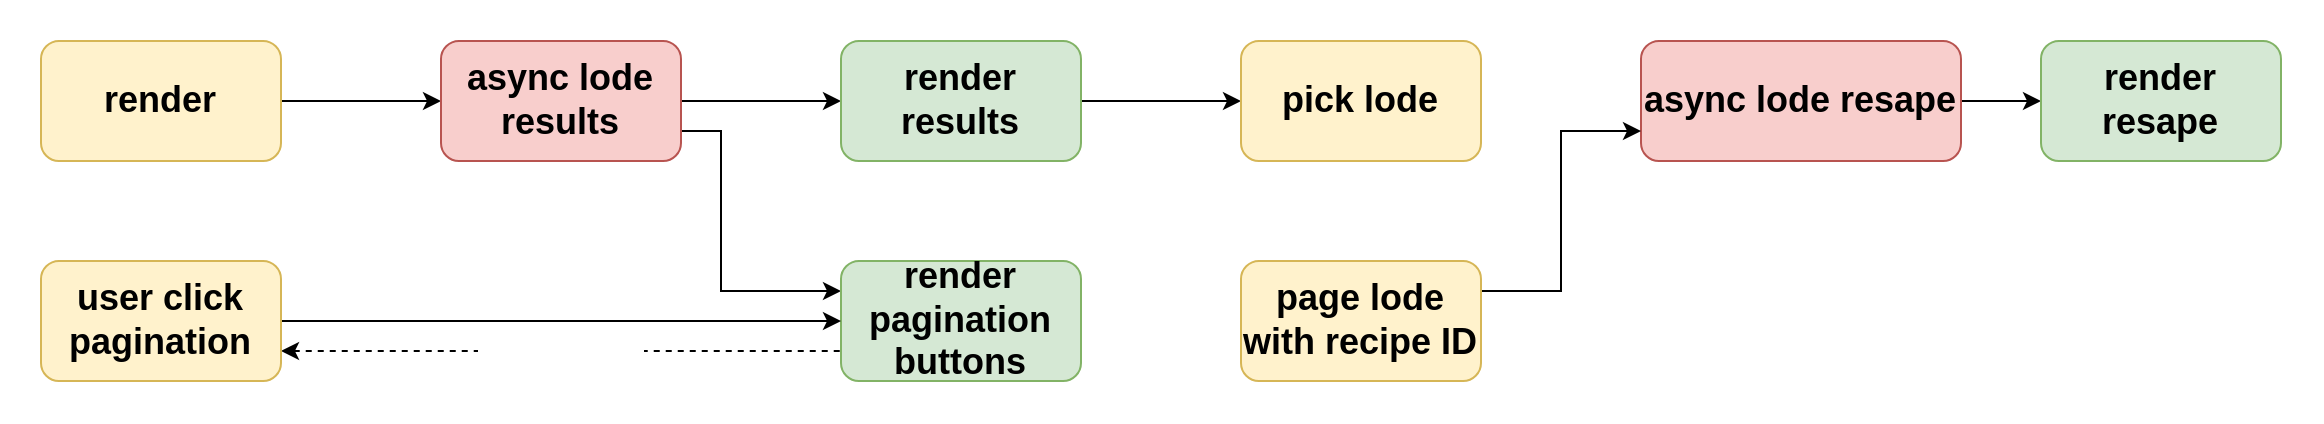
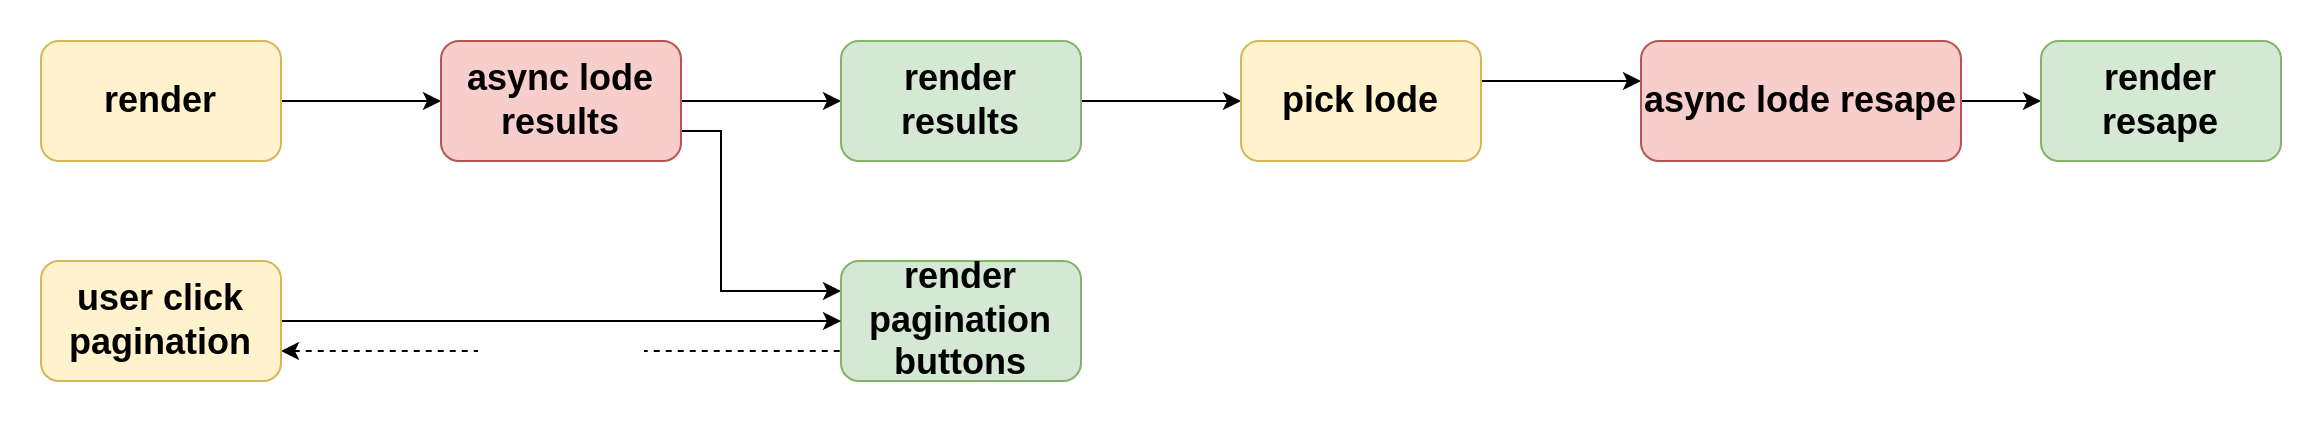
  <mxCell id="0" style=";html=1;" />
  <mxCell id="1" style=";html=1;" parent="0" />
  <mxCell id="2" value="" style="edgeStyle=orthogonalEdgeStyle;rounded=0;orthogonalLoop=1;jettySize=auto;html=1;fontSize=18;labelBorderColor=none;fontStyle=1;fontColor=#000000;" parent="1" source="3" target="6" edge="1"><mxGeometry relative="1" as="geometry" /></mxCell>
  <mxCell id="3" value="&lt;font style=&quot;font-size: 18px;&quot;&gt;render&lt;/font&gt;" style="rounded=1;whiteSpace=wrap;html=1;fillColor=#fff2cc;strokeColor=#d6b656;fontSize=18;labelBorderColor=none;fontStyle=1;fontColor=#000000;" parent="1" vertex="1"><mxGeometry x="20" y="20" width="120" height="60" as="geometry" /></mxCell>
  <mxCell id="4" value="" style="edgeStyle=orthogonalEdgeStyle;rounded=0;orthogonalLoop=1;jettySize=auto;html=1;fontSize=18;labelBorderColor=none;fontStyle=1;fontColor=#000000;" parent="1" source="6" target="8" edge="1"><mxGeometry relative="1" as="geometry" /></mxCell>
  <mxCell id="5" style="edgeStyle=orthogonalEdgeStyle;rounded=0;orthogonalLoop=1;jettySize=auto;html=1;exitX=1;exitY=0.75;exitDx=0;exitDy=0;fontSize=18;entryX=0;entryY=0.25;entryDx=0;entryDy=0;labelBorderColor=none;fontStyle=1;fontColor=#000000;" parent="1" source="6" target="14" edge="1"><mxGeometry relative="1" as="geometry"><mxPoint x="420" y="160" as="targetPoint" /><Array as="points"><mxPoint x="360" y="65" /><mxPoint x="360" y="145" /></Array></mxGeometry></mxCell>
  <mxCell id="6" value="&lt;font style=&quot;font-size: 18px;&quot;&gt;async lode results&lt;/font&gt;" style="whiteSpace=wrap;html=1;rounded=1;fillColor=#f8cecc;strokeColor=#b85450;fontSize=18;labelBorderColor=none;fontStyle=1;fontColor=#000000;" parent="1" vertex="1"><mxGeometry x="220" y="20" width="120" height="60" as="geometry" /></mxCell>
  <mxCell id="7" value="" style="edgeStyle=orthogonalEdgeStyle;rounded=0;orthogonalLoop=1;jettySize=auto;html=1;fontSize=18;labelBorderColor=none;fontStyle=1;fontColor=#000000;" parent="1" source="8" target="10" edge="1"><mxGeometry relative="1" as="geometry" /></mxCell>
  <mxCell id="8" value="&lt;font style=&quot;font-size: 18px&quot;&gt;render results&lt;/font&gt;" style="whiteSpace=wrap;html=1;fillColor=#d5e8d4;strokeColor=#82b366;rounded=1;fontSize=18;labelBorderColor=none;fontStyle=1;fontColor=#000000;" parent="1" vertex="1"><mxGeometry x="420" y="20" width="120" height="60" as="geometry" /></mxCell>
+ <mxCell id="9" value="" style="edgeStyle=orthogonalEdgeStyle;rounded=0;orthogonalLoop=1;jettySize=auto;html=1;fontSize=18;labelBorderColor=none;fontStyle=1;fontColor=#000000;" parent="1" source="10" target="12" edge="1"><mxGeometry relative="1" as="geometry"><Array as="points"><mxPoint x="780" y="40" /><mxPoint x="780" y="40" /></Array></mxGeometry></mxCell>
  <mxCell id="10" value="&lt;font style=&quot;font-size: 18px&quot;&gt;pick lode&lt;/font&gt;" style="whiteSpace=wrap;html=1;fillColor=#fff2cc;strokeColor=#d6b656;rounded=1;fontSize=18;labelBorderColor=none;fontStyle=1;fontColor=#000000;" parent="1" vertex="1"><mxGeometry x="620" y="20" width="120" height="60" as="geometry" /></mxCell>
  <mxCell id="11" value="" style="edgeStyle=orthogonalEdgeStyle;rounded=0;orthogonalLoop=1;jettySize=auto;html=1;fontSize=18;labelBorderColor=none;fontStyle=1;fontColor=#000000;" parent="1" source="12" target="13" edge="1"><mxGeometry relative="1" as="geometry" /></mxCell>
  <mxCell id="12" value="&lt;span style=&quot;font-size: 18px;&quot;&gt;async lode resape&lt;/span&gt;" style="whiteSpace=wrap;html=1;fillColor=#f8cecc;strokeColor=#b85450;rounded=1;fontSize=18;labelBorderColor=none;fontStyle=1;fontColor=#000000;" parent="1" vertex="1"><mxGeometry x="820" y="20" width="160" height="60" as="geometry" /></mxCell>
  <mxCell id="13" value="render resape" style="whiteSpace=wrap;html=1;fillColor=#d5e8d4;strokeColor=#82b366;rounded=1;fontSize=18;labelBorderColor=none;fontStyle=1;fontColor=#000000;" parent="1" vertex="1"><mxGeometry x="1020" y="20" width="120" height="60" as="geometry" /></mxCell>
  <mxCell id="14" value="render pagination buttons" style="rounded=1;whiteSpace=wrap;html=1;fontSize=18;fillColor=#d5e8d4;strokeColor=#82b366;labelBorderColor=none;fontStyle=1;fontColor=#000000;" parent="1" vertex="1"><mxGeometry x="420" y="130" width="120" height="60" as="geometry" /></mxCell>
  <mxCell id="15" style="edgeStyle=orthogonalEdgeStyle;rounded=0;orthogonalLoop=1;jettySize=auto;html=1;fontSize=18;entryX=0;entryY=0.5;entryDx=0;entryDy=0;labelBorderColor=none;fontStyle=1;fontColor=#000000;" parent="1" source="17" target="14" edge="1"><mxGeometry relative="1" as="geometry"><mxPoint x="330" y="160" as="targetPoint" /></mxGeometry></mxCell>
  <mxCell id="16" value="bine handler" style="edgeStyle=orthogonalEdgeStyle;rounded=0;orthogonalLoop=1;jettySize=auto;html=1;exitX=1;exitY=0.75;exitDx=0;exitDy=0;entryX=0;entryY=0.75;entryDx=0;entryDy=0;fontSize=14;dashed=1;startArrow=classic;startFill=1;endArrow=none;endFill=0;labelBorderColor=none;fontStyle=1;fontColor=#FFFFFF;" parent="1" source="17" target="14" edge="1"><mxGeometry relative="1" as="geometry" /></mxCell>
  <mxCell id="17" value="&lt;font style=&quot;font-size: 18px&quot;&gt;user click pagination&lt;/font&gt;" style="rounded=1;whiteSpace=wrap;html=1;fillColor=#fff2cc;strokeColor=#d6b656;fontSize=18;labelBorderColor=none;fontStyle=1;fontColor=#000000;" parent="1" vertex="1"><mxGeometry x="20" y="130" width="120" height="60" as="geometry" /></mxCell>
- <mxCell id="18" style="edgeStyle=orthogonalEdgeStyle;rounded=0;orthogonalLoop=1;jettySize=auto;html=1;exitX=1;exitY=0.25;exitDx=0;exitDy=0;entryX=0;entryY=0.75;entryDx=0;entryDy=0;fontSize=18;labelBorderColor=none;fontStyle=1;fontColor=#000000;" parent="1" source="19" target="12" edge="1"><mxGeometry relative="1" as="geometry" /></mxCell>
- <mxCell id="19" value="&lt;font style=&quot;font-size: 18px&quot;&gt;page lode with recipe ID&lt;/font&gt;" style="rounded=1;whiteSpace=wrap;html=1;fillColor=#fff2cc;strokeColor=#d6b656;labelBorderColor=none;fontStyle=1;fontColor=#000000;" parent="1" vertex="1"><mxGeometry x="620" y="130" width="120" height="60" as="geometry" /></mxCell>
